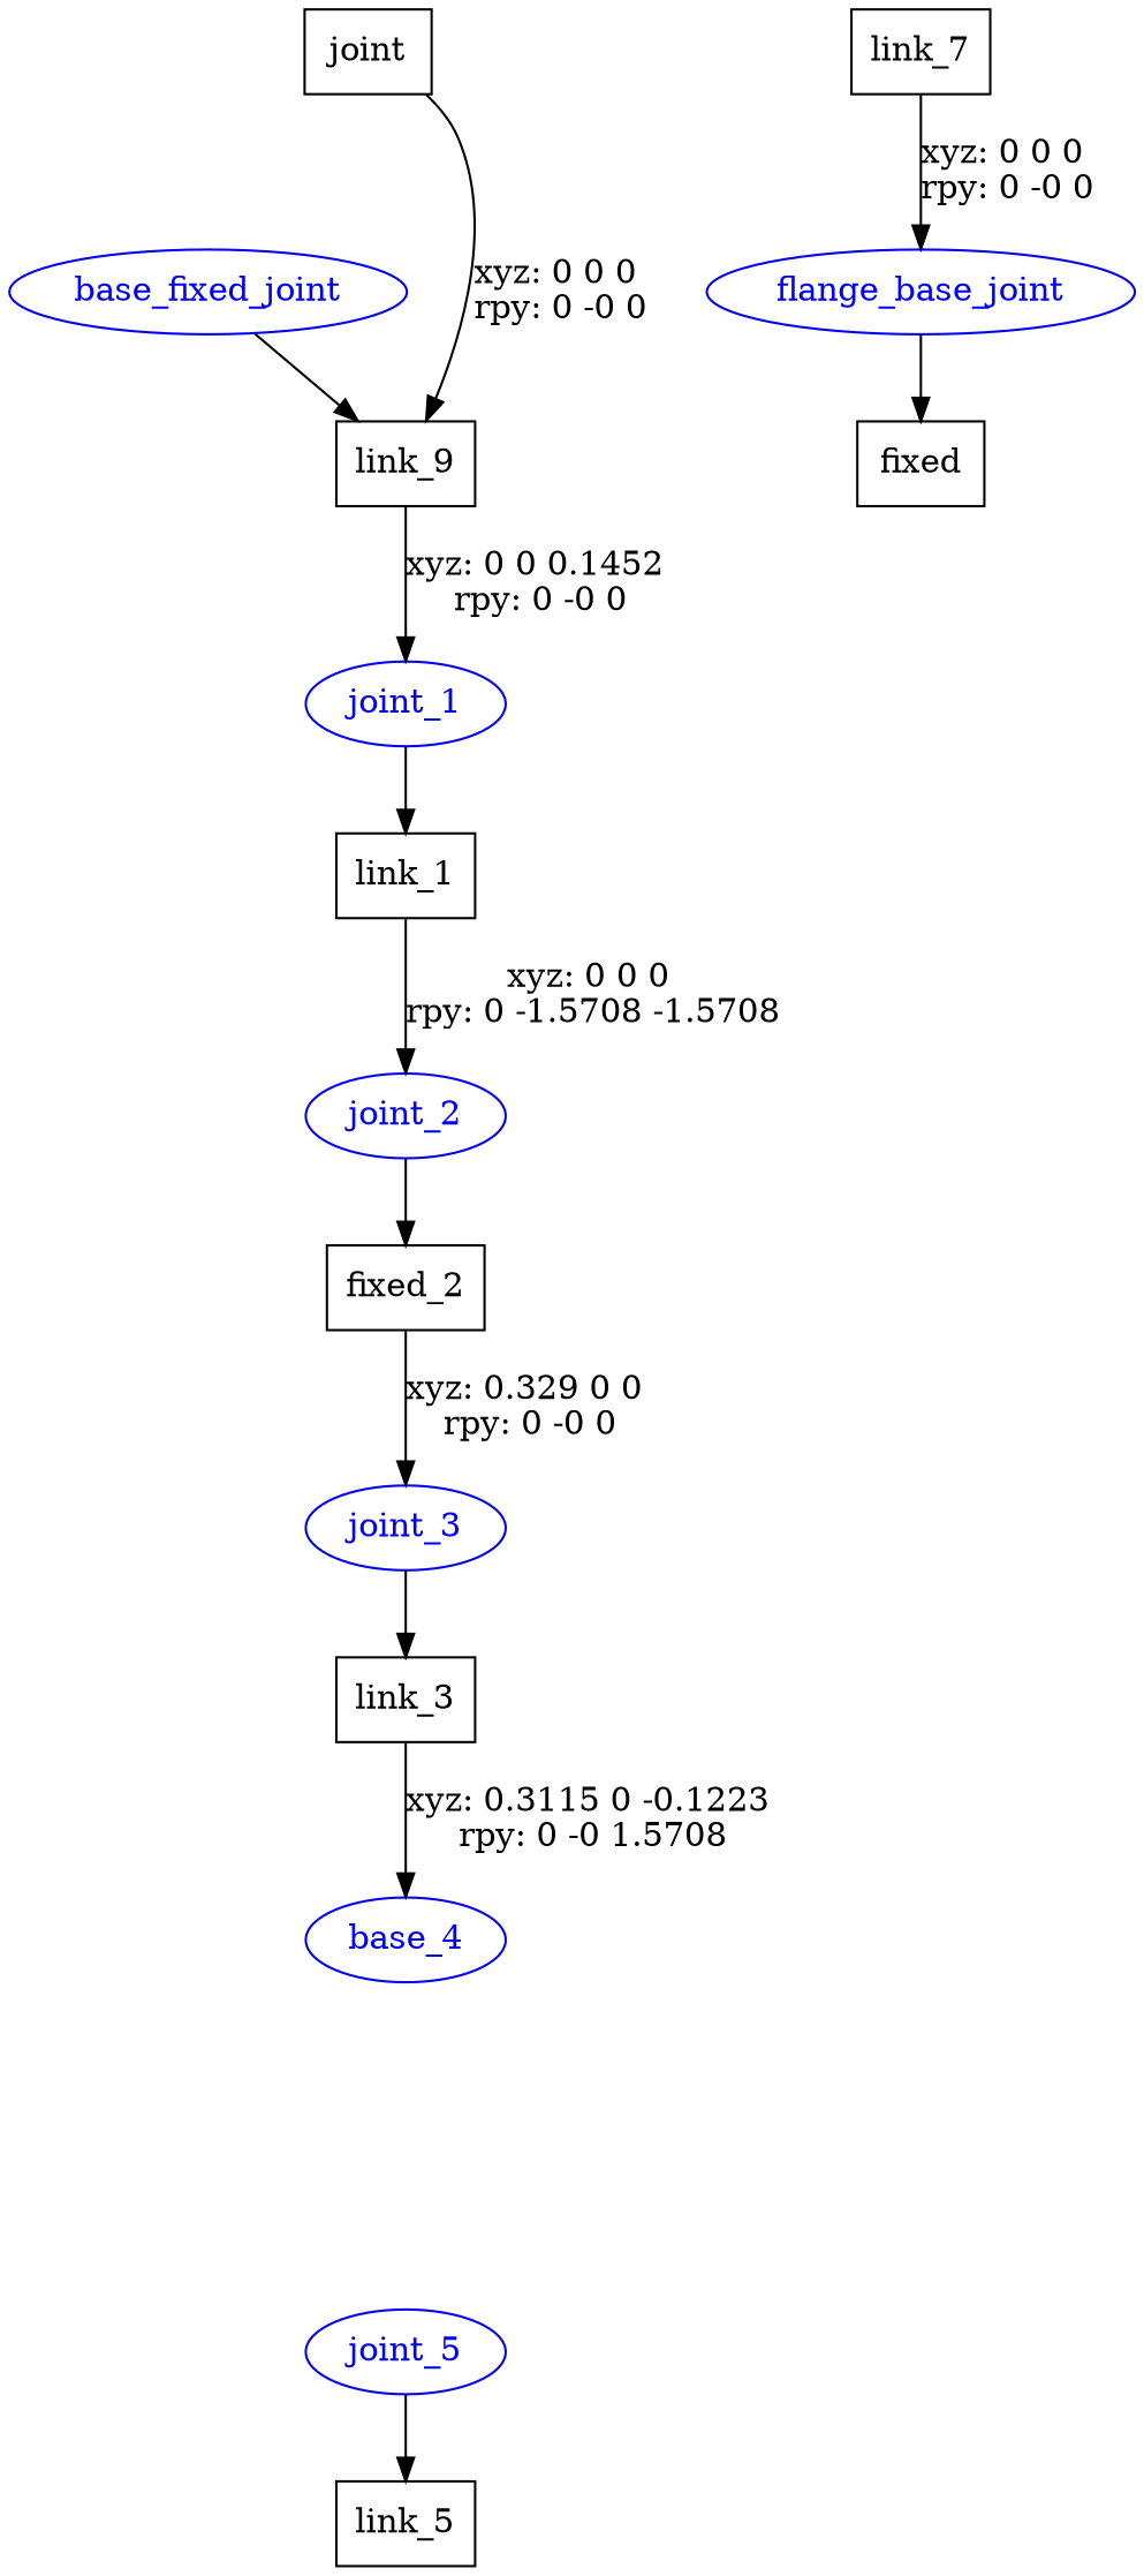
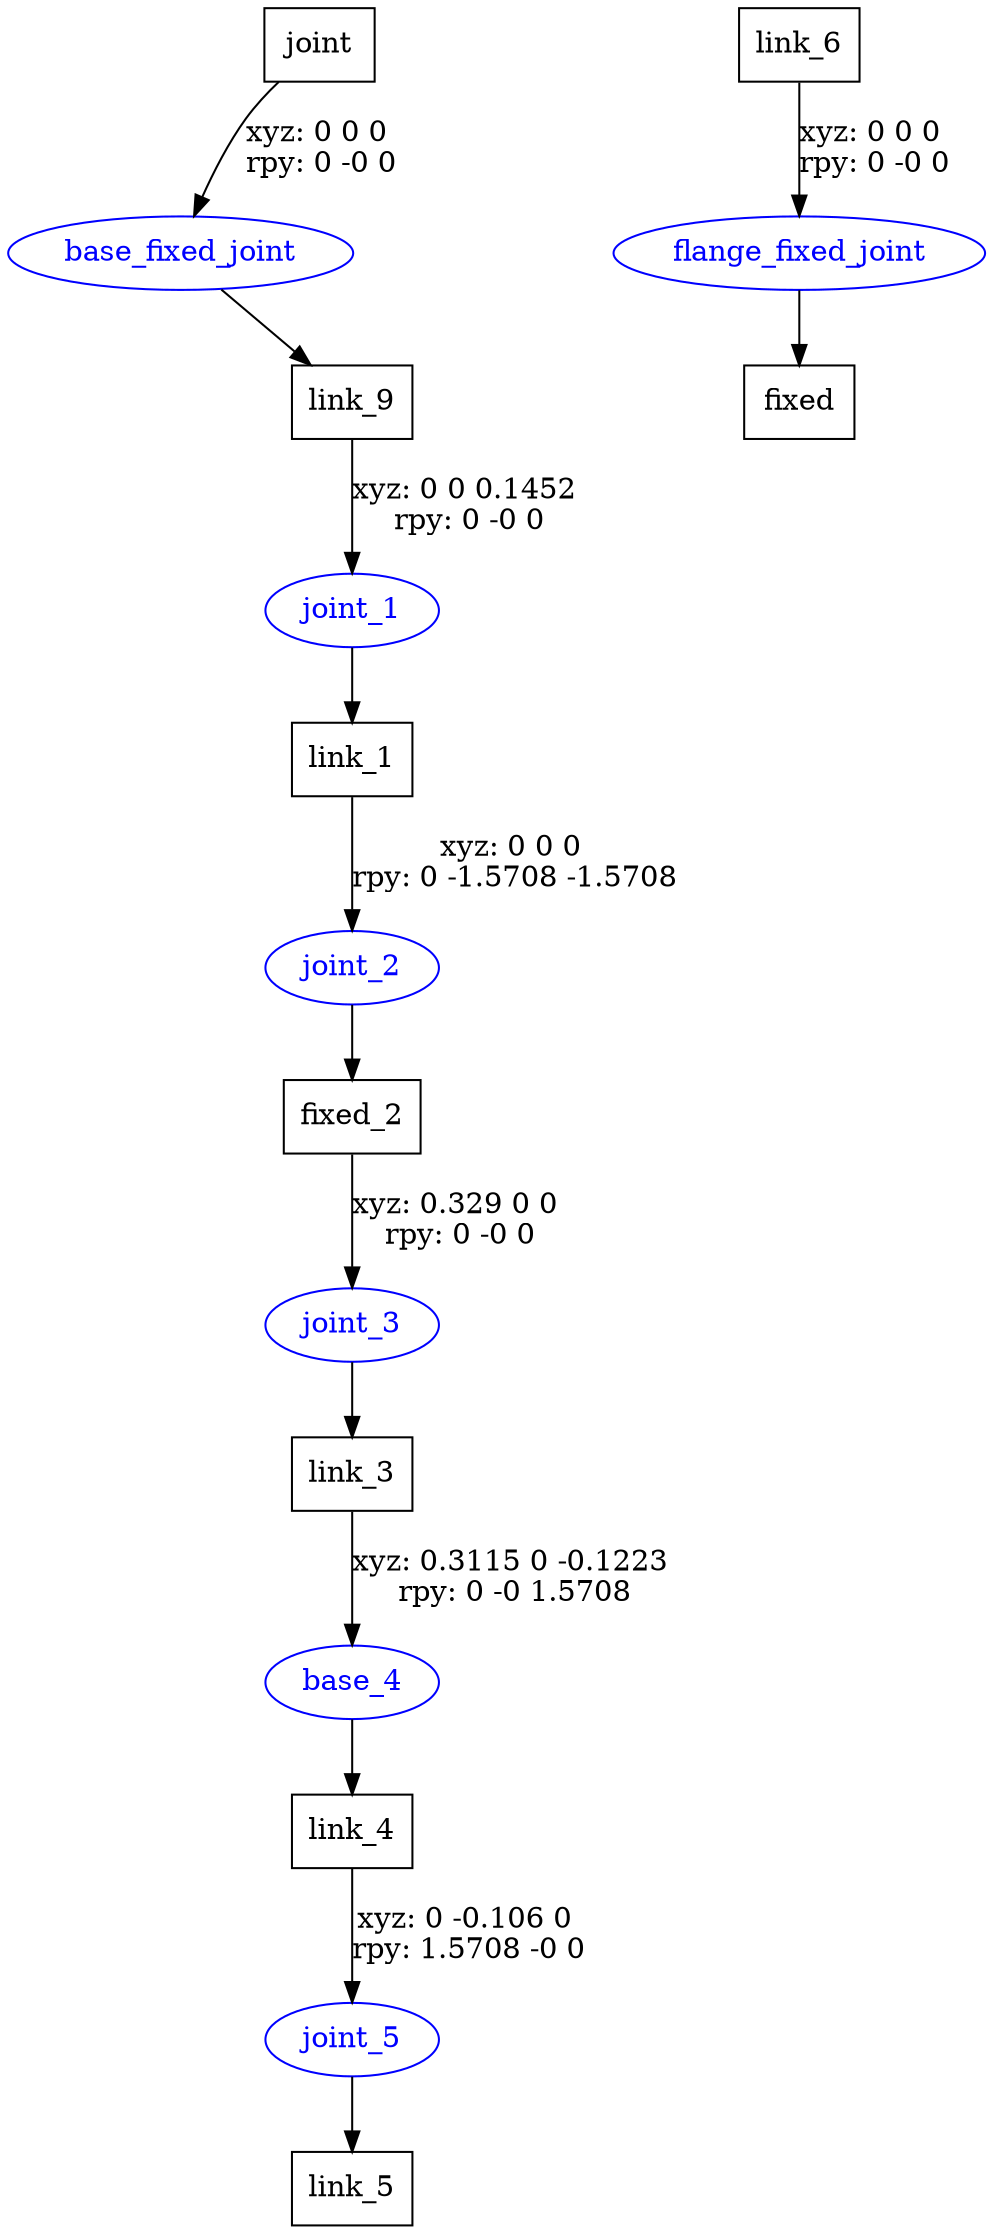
  digraph {
    node [shape=box]
    n1 [label=joint]
    base_fixed_joint [color=blue fontcolor=blue shape=ellipse]
    n3 [label=link_9]
    joint_1 [color=blue fontcolor=blue shape=ellipse]
    n5 [label=link_1]
    joint_2 [color=blue fontcolor=blue shape=ellipse]
    n7 [label=fixed_2]
    joint_3 [color=blue fontcolor=blue shape=ellipse]
    n9 [label=link_3]
    n10 [color=blue fontcolor=blue label=base_4 shape=ellipse]
+   n11 [label=link_4]
    joint_5 [color=blue fontcolor=blue shape=ellipse]
    n13 [label=link_5]
-   n14 [label=link_7]
-   flange_fixed_joint [color=blue fontcolor=blue shape=ellipse label=flange_base_joint]
+   n14 [label=link_6]
+   flange_fixed_joint [color=blue fontcolor=blue shape=ellipse]
    n16 [label=fixed]
-   n1 -> n3 [label="xyz: 0 0 0 \nrpy: 0 -0 0"]
+   n1 -> base_fixed_joint [label="xyz: 0 0 0 \nrpy: 0 -0 0"]
    base_fixed_joint -> n3
    n3 -> joint_1 [label="xyz: 0 0 0.1452 \nrpy: 0 -0 0"]
    joint_1 -> n5
    n5 -> joint_2 [label="xyz: 0 0 0 \nrpy: 0 -1.5708 -1.5708"]
    joint_2 -> n7
    n7 -> joint_3 [label="xyz: 0.329 0 0 \nrpy: 0 -0 0"]
    joint_3 -> n9
    n9 -> n10 [label="xyz: 0.3115 0 -0.1223 \nrpy: 0 -0 1.5708"]
+   n10 -> n11
+   n11 -> joint_5 [label="xyz: 0 -0.106 0 \nrpy: 1.5708 -0 0"]
    joint_5 -> n13
    n14 -> flange_fixed_joint [label="xyz: 0 0 0 \nrpy: 0 -0 0"]
    flange_fixed_joint -> n16
  }
